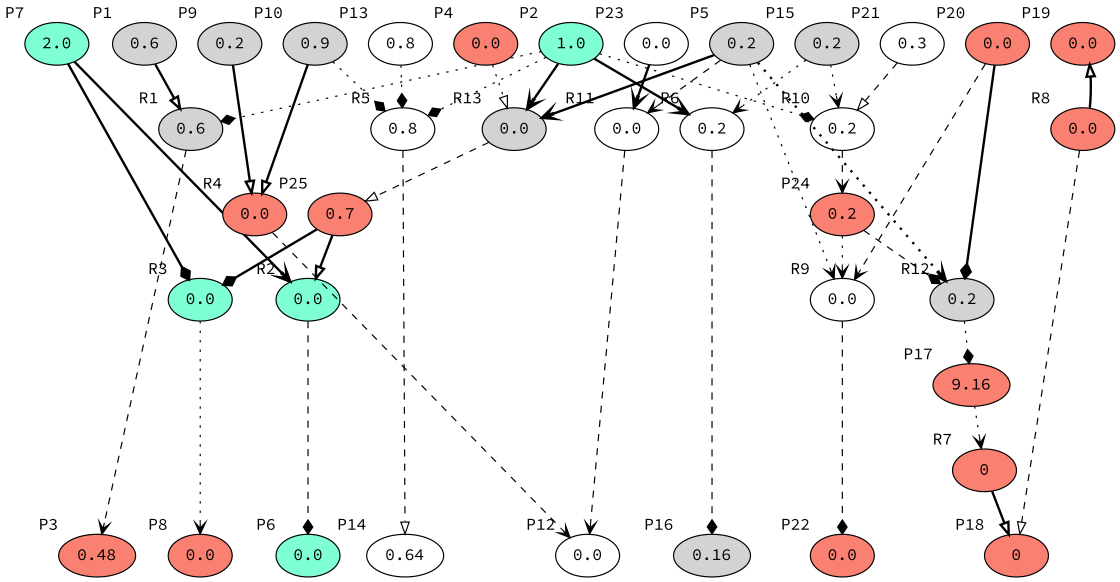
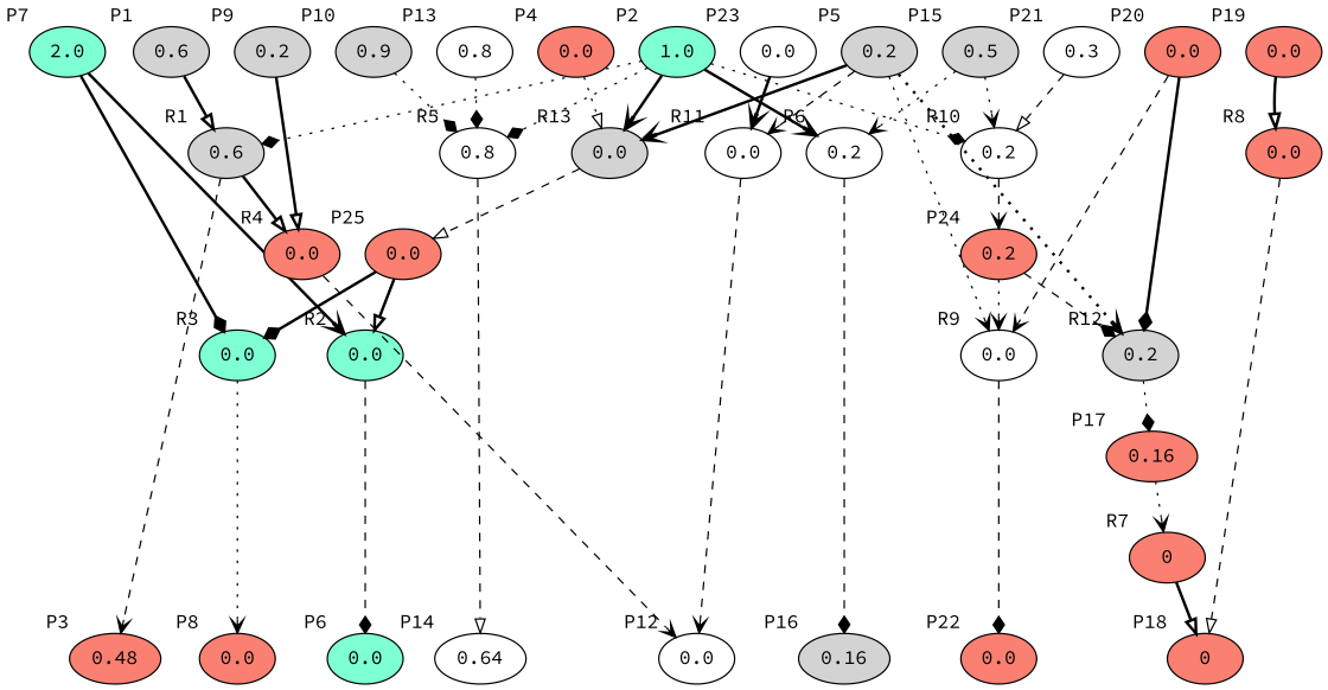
  strict digraph {
    fontname="Source Code Pro"
    splines=line
    node [fillcolor=salmon fontname="Source Code Pro" style=filled]
    edge [arrowhead=vee fontname="Source Code Pro" style=bold]
    n1 [fillcolor=lightgrey label=0.6 xlabel=P1]
    n2 [fillcolor=aquamarine label=1.0 xlabel=P2]
    n3 [label=0.0 xlabel=P4]
    n4 [fillcolor=lightgrey label=0.2 xlabel=P5]
    n5 [fillcolor=aquamarine label=2.0 xlabel=P7]
    n6 [fillcolor=lightgrey label=0.2 xlabel=P9]
    n7 [fillcolor=lightgrey label=0.9 xlabel=P10]
    n8 [fillcolor=white label=0.8 xlabel=P13]
-   n9 [fillcolor=lightgrey label=0.2 xlabel=P15]
+   n9 [fillcolor=lightgrey label=0.5 xlabel=P15]
    n10 [label=0.0 xlabel=P19]
    n11 [label=0.0 xlabel=P20]
    n12 [fillcolor=white label=0.3 xlabel=P21]
    n13 [fillcolor=white label=0.0 xlabel=P23]
    n14 [label=0.48 xlabel=P3]
    n15 [fillcolor=aquamarine label=0.0 xlabel=P6]
    n16 [label=0.0 xlabel=P8]
    n17 [fillcolor=white label=0.0 xlabel=P12]
    n18 [fillcolor=white label=0.64 xlabel=P14]
    n19 [fillcolor=lightgrey label=0.16 xlabel=P16]
    n20 [label=0 xlabel=P18]
    n21 [label=0.0 xlabel=P22]
    n22 [fillcolor=lightgrey label=0.6 xlabel=R1]
    n23 [fillcolor=white label=0.8 xlabel=R5]
    n24 [fillcolor=white label=0.2 xlabel=R6]
    n25 [fillcolor=white label=0.2 xlabel=R10]
    n26 [fillcolor=lightgrey label=0.0 xlabel=R13]
    n27 [fillcolor=white label=0.0 xlabel=R9]
    n28 [fillcolor=white label=0.0 xlabel=R11]
    n29 [fillcolor=lightgrey label=0.2 xlabel=R12]
    n30 [fillcolor=aquamarine label=0.0 xlabel=R2]
    n31 [fillcolor=aquamarine label=0.0 xlabel=R3]
    n32 [label=0.0 xlabel=R4]
    n33 [label=0.0 xlabel=R8]
    n34 [label=0.2 xlabel=P24]
-   n35 [label=0.7 xlabel=P25]
-   n36 [label=9.16 xlabel=P17]
+   n35 [label=0.0 xlabel=P25]
+   n36 [label=0.16 xlabel=P17]
    n37 [label=0 xlabel=R7]
    subgraph sub_1 {
      rank=min
      n1
      n2
      n3
      n4
      n5
      n6
      n7
      n8
      n9
      n10
      n11
      n12
      n13
    }
    subgraph sub_2 {
      rank=max
      n14
      n15
      n16
      n17
      n18
      n19
      n20
      n21
    }
    n1 -> n22 [arrowhead=onormal]
    n2 -> n22 [arrowhead=diamond style=dotted]
    n2 -> n23 [arrowhead=diamond style=dotted]
    n2 -> n24
    n2 -> n25 [arrowhead=diamond style=dotted]
    n2 -> n26
    n3 -> n26 [arrowhead=onormal style=dotted]
    n4 -> n26
    n4 -> n27 [style=dotted]
    n4 -> n28 [style=dashed]
    n4 -> n29 [penwidth=2 style=dotted]
    n5 -> n30 [penwidth=2]
    n5 -> n31 [arrowhead=diamond]
    n6 -> n32 [arrowhead=onormal]
    n7 -> n23 [arrowhead=diamond style=dotted]
-   n7 -> n32 [arrowhead=onormal]
+   n22 -> n32 [arrowhead=onormal]
    n8 -> n23 [arrowhead=diamond style=dotted]
    n9 -> n24 [style=dotted]
    n9 -> n25 [style=dotted]
-   n33 -> n10 [arrowhead=onormal]
+   n10 -> n33 [arrowhead=onormal]
    n11 -> n27 [style=dashed]
    n11 -> n29 [arrowhead=diamond penwidth=2]
    n12 -> n25 [arrowhead=onormal style=dashed]
    n13 -> n28
    n22 -> n14 [style=dashed]
    n23 -> n18 [arrowhead=onormal style=dashed]
    n24 -> n19 [arrowhead=diamond style=dashed]
    n25 -> n34 [style=dashed]
    n26 -> n35 [arrowhead=onormal style=dashed]
    n27 -> n21 [arrowhead=diamond style=dashed]
    n28 -> n17 [style=dashed]
    n29 -> n36 [arrowhead=diamond style=dotted]
    n30 -> n15 [arrowhead=diamond style=dashed]
    n31 -> n16 [style=dotted]
    n32 -> n17 [style=dashed]
    n33 -> n20 [arrowhead=onormal style=dashed]
    n34 -> n27 [style=dotted]
    n34 -> n29 [arrowhead=diamond style=dashed]
    n35 -> n30 [arrowhead=onormal]
    n35 -> n31 [arrowhead=diamond]
    n36 -> n37 [style=dotted]
    n37 -> n20 [arrowhead=onormal]
  }
